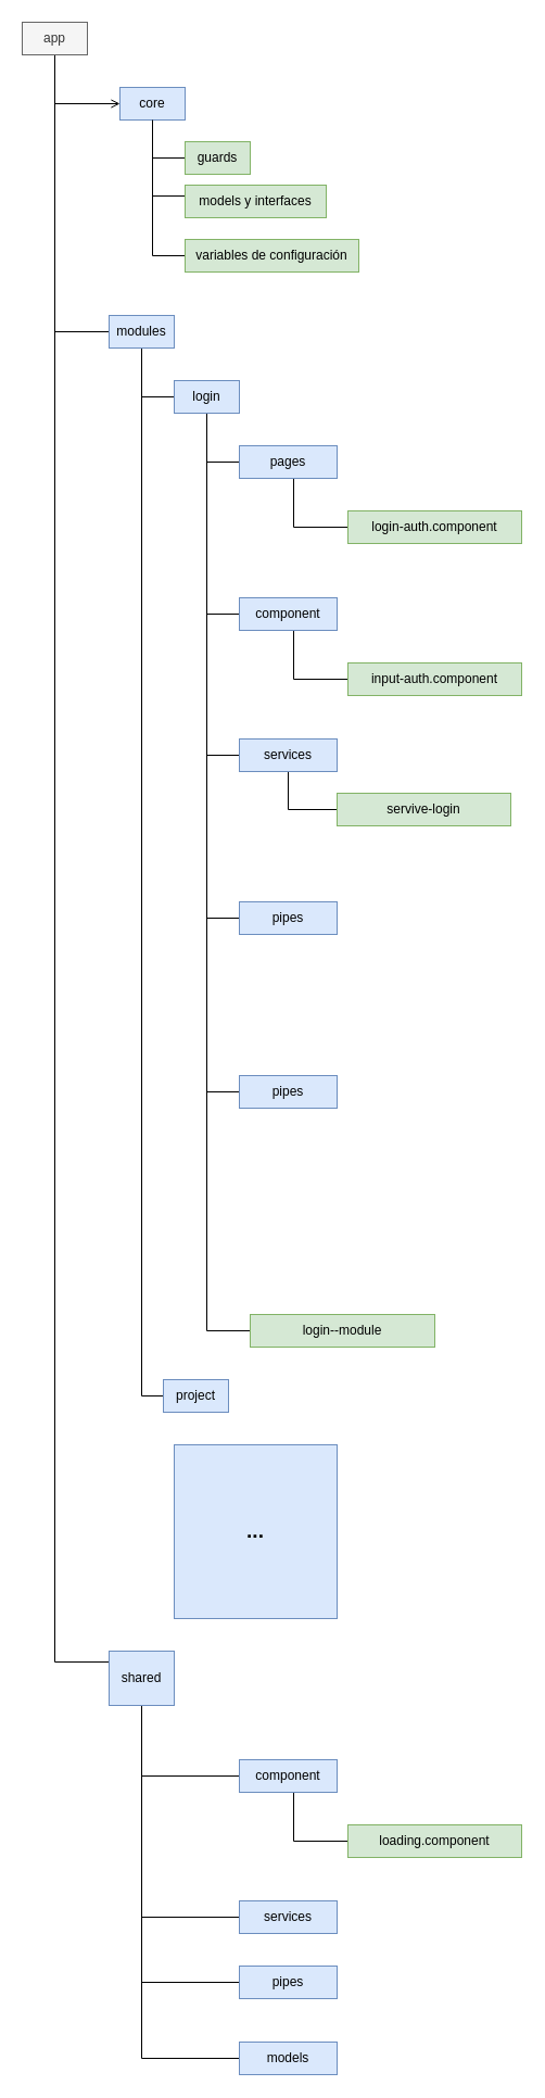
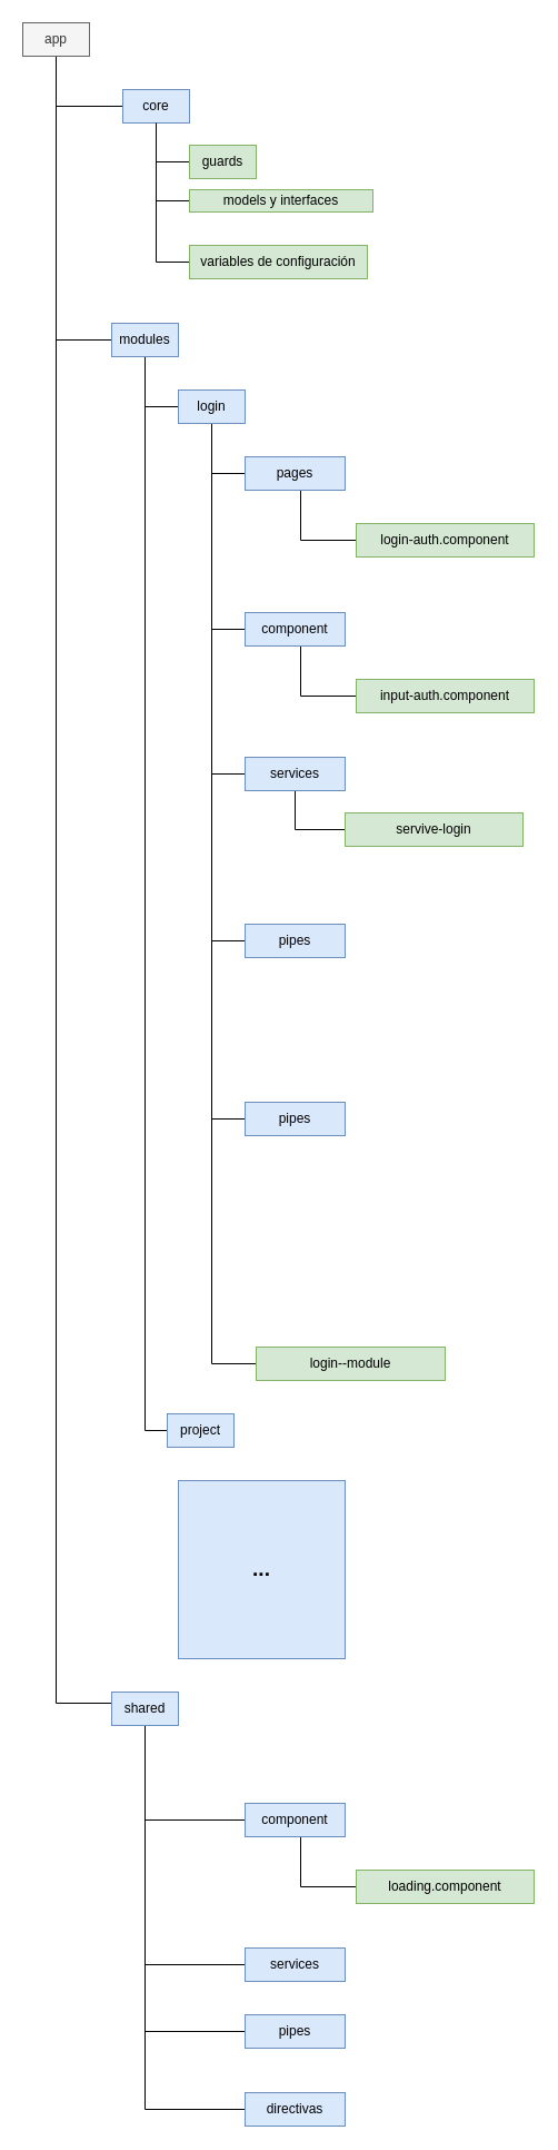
  <mxCell id="0" />
  <mxCell id="1" parent="0" />
- <mxCell id="2" style="edgeStyle=orthogonalEdgeStyle;rounded=0;orthogonalLoop=1;jettySize=auto;html=1;entryX=0;entryY=0.5;entryDx=0;entryDy=0;endArrow=open;endFill=0;" edge="1" parent="1" source="5" target="8"><mxGeometry relative="1" as="geometry"><Array as="points"><mxPoint x="50" y="95" /></Array></mxGeometry></mxCell>
+ <mxCell id="2" style="edgeStyle=orthogonalEdgeStyle;rounded=0;orthogonalLoop=1;jettySize=auto;html=1;entryX=0;entryY=0.5;entryDx=0;entryDy=0;endArrow=none;endFill=0;" edge="1" parent="1" source="5" target="8"><mxGeometry relative="1" as="geometry"><Array as="points"><mxPoint x="50" y="95" /></Array></mxGeometry></mxCell>
  <mxCell id="3" style="edgeStyle=orthogonalEdgeStyle;rounded=0;orthogonalLoop=1;jettySize=auto;html=1;entryX=0;entryY=0.5;entryDx=0;entryDy=0;endArrow=none;endFill=0;" edge="1" parent="1" source="5" target="11"><mxGeometry relative="1" as="geometry"><Array as="points"><mxPoint x="50" y="305" /></Array></mxGeometry></mxCell>
  <mxCell id="4" style="edgeStyle=orthogonalEdgeStyle;rounded=0;orthogonalLoop=1;jettySize=auto;html=1;entryX=0;entryY=0.5;entryDx=0;entryDy=0;endArrow=none;endFill=0;" edge="1" parent="1" source="5" target="16"><mxGeometry relative="1" as="geometry"><Array as="points"><mxPoint x="50" y="1530" /><mxPoint x="100" y="1530" /></Array></mxGeometry></mxCell>
  <mxCell id="5" value="app" style="text;html=1;align=center;verticalAlign=middle;whiteSpace=wrap;rounded=0;fillColor=#f5f5f5;strokeColor=#666666;fontColor=#333333;" vertex="1" parent="1"><mxGeometry x="20" y="20" width="60" height="30" as="geometry" /></mxCell>
  <mxCell id="6" style="edgeStyle=orthogonalEdgeStyle;rounded=0;orthogonalLoop=1;jettySize=auto;html=1;entryX=0;entryY=0.5;entryDx=0;entryDy=0;endArrow=none;endFill=0;" edge="1" parent="1" source="8" target="17"><mxGeometry relative="1" as="geometry" /></mxCell>
  <mxCell id="7" style="edgeStyle=orthogonalEdgeStyle;rounded=0;orthogonalLoop=1;jettySize=auto;html=1;entryX=0;entryY=0.5;entryDx=0;entryDy=0;fontSize=19;endArrow=none;endFill=0;" edge="1" parent="1" source="8" target="47"><mxGeometry relative="1" as="geometry"><Array as="points"><mxPoint x="140" y="235" /></Array></mxGeometry></mxCell>
  <mxCell id="8" value="core" style="text;html=1;align=center;verticalAlign=middle;whiteSpace=wrap;rounded=0;fillColor=#dae8fc;strokeColor=#6c8ebf;" vertex="1" parent="1"><mxGeometry x="110" y="80" width="60" height="30" as="geometry" /></mxCell>
  <mxCell id="9" style="edgeStyle=orthogonalEdgeStyle;rounded=0;orthogonalLoop=1;jettySize=auto;html=1;entryX=0;entryY=0.5;entryDx=0;entryDy=0;endArrow=none;endFill=0;" edge="1" parent="1" source="11" target="26"><mxGeometry relative="1" as="geometry" /></mxCell>
  <mxCell id="10" style="edgeStyle=orthogonalEdgeStyle;rounded=0;orthogonalLoop=1;jettySize=auto;html=1;entryX=0;entryY=0.5;entryDx=0;entryDy=0;endArrow=none;endFill=0;" edge="1" parent="1" source="11" target="36"><mxGeometry relative="1" as="geometry" /></mxCell>
  <mxCell id="11" value="modules" style="text;html=1;align=center;verticalAlign=middle;whiteSpace=wrap;rounded=0;fillColor=#dae8fc;strokeColor=#6c8ebf;" vertex="1" parent="1"><mxGeometry x="100" y="290" width="60" height="30" as="geometry" /></mxCell>
  <mxCell id="12" style="edgeStyle=orthogonalEdgeStyle;rounded=0;orthogonalLoop=1;jettySize=auto;html=1;entryX=0;entryY=0.5;entryDx=0;entryDy=0;fontSize=19;endArrow=none;endFill=0;" edge="1" parent="1" source="16" target="42"><mxGeometry relative="1" as="geometry"><Array as="points"><mxPoint x="130" y="1635" /></Array></mxGeometry></mxCell>
  <mxCell id="13" style="edgeStyle=orthogonalEdgeStyle;rounded=0;orthogonalLoop=1;jettySize=auto;html=1;entryX=0;entryY=0.5;entryDx=0;entryDy=0;fontSize=19;endArrow=none;endFill=0;" edge="1" parent="1" source="16" target="43"><mxGeometry relative="1" as="geometry"><Array as="points"><mxPoint x="130" y="1765" /></Array></mxGeometry></mxCell>
  <mxCell id="14" style="edgeStyle=orthogonalEdgeStyle;rounded=0;orthogonalLoop=1;jettySize=auto;html=1;entryX=0;entryY=0.5;entryDx=0;entryDy=0;fontSize=19;endArrow=none;endFill=0;" edge="1" parent="1" source="16" target="45"><mxGeometry relative="1" as="geometry"><Array as="points"><mxPoint x="130" y="1825" /></Array></mxGeometry></mxCell>
  <mxCell id="15" style="edgeStyle=orthogonalEdgeStyle;rounded=0;orthogonalLoop=1;jettySize=auto;html=1;entryX=0;entryY=0.5;entryDx=0;entryDy=0;fontSize=19;endArrow=none;endFill=0;" edge="1" parent="1" source="16" target="46"><mxGeometry relative="1" as="geometry"><Array as="points"><mxPoint x="130" y="1895" /></Array></mxGeometry></mxCell>
- <mxCell id="16" value="shared" style="text;html=1;align=center;verticalAlign=middle;whiteSpace=wrap;rounded=0;fillColor=#dae8fc;strokeColor=#6c8ebf;" vertex="1" parent="1"><mxGeometry x="100" y="1520" width="60" height="50" as="geometry" /></mxCell>
+ <mxCell id="16" value="shared" style="text;html=1;align=center;verticalAlign=middle;whiteSpace=wrap;rounded=0;fillColor=#dae8fc;strokeColor=#6c8ebf;" vertex="1" parent="1"><mxGeometry x="100" y="1520" width="60" height="30" as="geometry" /></mxCell>
  <mxCell id="17" value="guards" style="text;html=1;align=center;verticalAlign=middle;whiteSpace=wrap;rounded=0;fillColor=#d5e8d4;strokeColor=#82b366;" vertex="1" parent="1"><mxGeometry x="170" y="130" width="60" height="30" as="geometry" /></mxCell>
  <mxCell id="18" style="edgeStyle=orthogonalEdgeStyle;rounded=0;orthogonalLoop=1;jettySize=auto;html=1;endArrow=none;endFill=0;entryX=0.5;entryY=1;entryDx=0;entryDy=0;" edge="1" parent="1" source="19" target="8"><mxGeometry relative="1" as="geometry"><mxPoint x="130" y="170" as="targetPoint" /><Array as="points"><mxPoint x="140" y="180" /></Array></mxGeometry></mxCell>
- <mxCell id="19" value="models y interfaces" style="text;html=1;align=center;verticalAlign=middle;whiteSpace=wrap;rounded=0;fillColor=#d5e8d4;strokeColor=#82b366;" vertex="1" parent="1"><mxGeometry x="170" y="170" width="130" height="30" as="geometry" /></mxCell>
+ <mxCell id="19" value="models y interfaces" style="text;html=1;align=center;verticalAlign=middle;whiteSpace=wrap;rounded=0;fillColor=#d5e8d4;strokeColor=#82b366;" vertex="1" parent="1"><mxGeometry x="170" y="170" width="165" height="20" as="geometry" /></mxCell>
  <mxCell id="20" style="edgeStyle=orthogonalEdgeStyle;rounded=0;orthogonalLoop=1;jettySize=auto;html=1;entryX=0;entryY=0.5;entryDx=0;entryDy=0;endArrow=none;endFill=0;" edge="1" parent="1" source="26" target="28"><mxGeometry relative="1" as="geometry" /></mxCell>
  <mxCell id="21" style="edgeStyle=orthogonalEdgeStyle;rounded=0;orthogonalLoop=1;jettySize=auto;html=1;entryX=0;entryY=0.5;entryDx=0;entryDy=0;endArrow=none;endFill=0;" edge="1" parent="1" source="26" target="30"><mxGeometry relative="1" as="geometry" /></mxCell>
  <mxCell id="22" style="edgeStyle=orthogonalEdgeStyle;rounded=0;orthogonalLoop=1;jettySize=auto;html=1;entryX=0;entryY=0.5;entryDx=0;entryDy=0;endArrow=none;endFill=0;" edge="1" parent="1" source="26" target="32"><mxGeometry relative="1" as="geometry" /></mxCell>
  <mxCell id="23" style="edgeStyle=orthogonalEdgeStyle;rounded=0;orthogonalLoop=1;jettySize=auto;html=1;entryX=0;entryY=0.5;entryDx=0;entryDy=0;endArrow=none;endFill=0;" edge="1" parent="1" source="26" target="37"><mxGeometry relative="1" as="geometry"><Array as="points"><mxPoint x="190" y="1225" /></Array></mxGeometry></mxCell>
  <mxCell id="24" style="edgeStyle=orthogonalEdgeStyle;rounded=0;orthogonalLoop=1;jettySize=auto;html=1;entryX=0;entryY=0.5;entryDx=0;entryDy=0;fontSize=19;endArrow=none;endFill=0;" edge="1" parent="1" source="26" target="39"><mxGeometry relative="1" as="geometry" /></mxCell>
  <mxCell id="25" style="edgeStyle=orthogonalEdgeStyle;rounded=0;orthogonalLoop=1;jettySize=auto;html=1;entryX=0;entryY=0.5;entryDx=0;entryDy=0;fontSize=19;endArrow=none;endFill=0;" edge="1" parent="1" source="26" target="40"><mxGeometry relative="1" as="geometry" /></mxCell>
  <mxCell id="26" value="login" style="text;html=1;align=center;verticalAlign=middle;whiteSpace=wrap;rounded=0;fillColor=#dae8fc;strokeColor=#6c8ebf;" vertex="1" parent="1"><mxGeometry x="160" y="350" width="60" height="30" as="geometry" /></mxCell>
  <mxCell id="27" style="edgeStyle=orthogonalEdgeStyle;rounded=0;orthogonalLoop=1;jettySize=auto;html=1;entryX=0;entryY=0.5;entryDx=0;entryDy=0;endArrow=none;endFill=0;" edge="1" parent="1" source="28" target="33"><mxGeometry relative="1" as="geometry"><Array as="points"><mxPoint x="270" y="485" /></Array></mxGeometry></mxCell>
  <mxCell id="28" value="pages" style="text;html=1;align=center;verticalAlign=middle;whiteSpace=wrap;rounded=0;fillColor=#dae8fc;strokeColor=#6c8ebf;" vertex="1" parent="1"><mxGeometry x="220" y="410" width="90" height="30" as="geometry" /></mxCell>
  <mxCell id="29" style="edgeStyle=orthogonalEdgeStyle;rounded=0;orthogonalLoop=1;jettySize=auto;html=1;entryX=0;entryY=0.5;entryDx=0;entryDy=0;endArrow=none;endFill=0;" edge="1" parent="1" source="30" target="34"><mxGeometry relative="1" as="geometry"><Array as="points"><mxPoint x="270" y="625" /></Array></mxGeometry></mxCell>
  <mxCell id="30" value="component" style="text;html=1;align=center;verticalAlign=middle;whiteSpace=wrap;rounded=0;fillColor=#dae8fc;strokeColor=#6c8ebf;" vertex="1" parent="1"><mxGeometry x="220" y="550" width="90" height="30" as="geometry" /></mxCell>
  <mxCell id="31" style="edgeStyle=orthogonalEdgeStyle;rounded=0;orthogonalLoop=1;jettySize=auto;html=1;entryX=0;entryY=0.5;entryDx=0;entryDy=0;endArrow=none;endFill=0;" edge="1" parent="1" source="32" target="35"><mxGeometry relative="1" as="geometry" /></mxCell>
  <mxCell id="32" value="services" style="text;html=1;align=center;verticalAlign=middle;whiteSpace=wrap;rounded=0;fillColor=#dae8fc;strokeColor=#6c8ebf;" vertex="1" parent="1"><mxGeometry x="220" y="680" width="90" height="30" as="geometry" /></mxCell>
  <mxCell id="33" value="login-auth.component" style="text;html=1;strokeColor=#82b366;fillColor=#d5e8d4;align=center;verticalAlign=middle;whiteSpace=wrap;rounded=0;" vertex="1" parent="1"><mxGeometry x="320" y="470" width="160" height="30" as="geometry" /></mxCell>
  <mxCell id="34" value="input-auth.component" style="text;html=1;strokeColor=#82b366;fillColor=#d5e8d4;align=center;verticalAlign=middle;whiteSpace=wrap;rounded=0;" vertex="1" parent="1"><mxGeometry x="320" y="610" width="160" height="30" as="geometry" /></mxCell>
  <mxCell id="35" value="servive-login" style="text;html=1;strokeColor=#82b366;fillColor=#d5e8d4;align=center;verticalAlign=middle;whiteSpace=wrap;rounded=0;" vertex="1" parent="1"><mxGeometry x="310" y="730" width="160" height="30" as="geometry" /></mxCell>
  <mxCell id="36" value="project" style="text;html=1;align=center;verticalAlign=middle;whiteSpace=wrap;rounded=0;fillColor=#dae8fc;strokeColor=#6c8ebf;" vertex="1" parent="1"><mxGeometry x="150" y="1270" width="60" height="30" as="geometry" /></mxCell>
  <mxCell id="37" value="login--module" style="text;html=1;strokeColor=#82b366;fillColor=#d5e8d4;align=center;verticalAlign=middle;whiteSpace=wrap;rounded=0;" vertex="1" parent="1"><mxGeometry x="230" y="1210" width="170" height="30" as="geometry" /></mxCell>
  <mxCell id="38" value="&lt;font size=&quot;1&quot;&gt;&lt;b style=&quot;font-size: 19px&quot;&gt;...&lt;/b&gt;&lt;/font&gt;" style="text;html=1;align=center;verticalAlign=middle;whiteSpace=wrap;rounded=0;fillColor=#dae8fc;strokeColor=#6c8ebf;" vertex="1" parent="1"><mxGeometry x="160" y="1330" width="150" height="160" as="geometry" /></mxCell>
  <mxCell id="39" value="pipes" style="text;html=1;align=center;verticalAlign=middle;whiteSpace=wrap;rounded=0;fillColor=#dae8fc;strokeColor=#6c8ebf;" vertex="1" parent="1"><mxGeometry x="220" y="830" width="90" height="30" as="geometry" /></mxCell>
  <mxCell id="40" value="pipes" style="text;html=1;align=center;verticalAlign=middle;whiteSpace=wrap;rounded=0;fillColor=#dae8fc;strokeColor=#6c8ebf;" vertex="1" parent="1"><mxGeometry x="220" y="990" width="90" height="30" as="geometry" /></mxCell>
  <mxCell id="41" style="edgeStyle=orthogonalEdgeStyle;rounded=0;orthogonalLoop=1;jettySize=auto;html=1;entryX=0;entryY=0.5;entryDx=0;entryDy=0;endArrow=none;endFill=0;" edge="1" parent="1" source="42" target="44"><mxGeometry relative="1" as="geometry"><Array as="points"><mxPoint x="270" y="1695" /></Array></mxGeometry></mxCell>
  <mxCell id="42" value="component" style="text;html=1;align=center;verticalAlign=middle;whiteSpace=wrap;rounded=0;fillColor=#dae8fc;strokeColor=#6c8ebf;" vertex="1" parent="1"><mxGeometry x="220" y="1620" width="90" height="30" as="geometry" /></mxCell>
  <mxCell id="43" value="services" style="text;html=1;align=center;verticalAlign=middle;whiteSpace=wrap;rounded=0;fillColor=#dae8fc;strokeColor=#6c8ebf;" vertex="1" parent="1"><mxGeometry x="220" y="1750" width="90" height="30" as="geometry" /></mxCell>
  <mxCell id="44" value="loading.component" style="text;html=1;strokeColor=#82b366;fillColor=#d5e8d4;align=center;verticalAlign=middle;whiteSpace=wrap;rounded=0;" vertex="1" parent="1"><mxGeometry x="320" y="1680" width="160" height="30" as="geometry" /></mxCell>
  <mxCell id="45" value="pipes" style="text;html=1;align=center;verticalAlign=middle;whiteSpace=wrap;rounded=0;fillColor=#dae8fc;strokeColor=#6c8ebf;" vertex="1" parent="1"><mxGeometry x="220" y="1810" width="90" height="30" as="geometry" /></mxCell>
- <mxCell id="46" value="models" style="text;html=1;align=center;verticalAlign=middle;whiteSpace=wrap;rounded=0;fillColor=#dae8fc;strokeColor=#6c8ebf;" vertex="1" parent="1"><mxGeometry x="220" y="1880" width="90" height="30" as="geometry" /></mxCell>
+ <mxCell id="46" value="directivas" style="text;html=1;align=center;verticalAlign=middle;whiteSpace=wrap;rounded=0;fillColor=#dae8fc;strokeColor=#6c8ebf;" vertex="1" parent="1"><mxGeometry x="220" y="1880" width="90" height="30" as="geometry" /></mxCell>
  <mxCell id="47" value="variables de configuración" style="text;html=1;align=center;verticalAlign=middle;whiteSpace=wrap;rounded=0;fillColor=#d5e8d4;strokeColor=#82b366;" vertex="1" parent="1"><mxGeometry x="170" y="220" width="160" height="30" as="geometry" /></mxCell>
